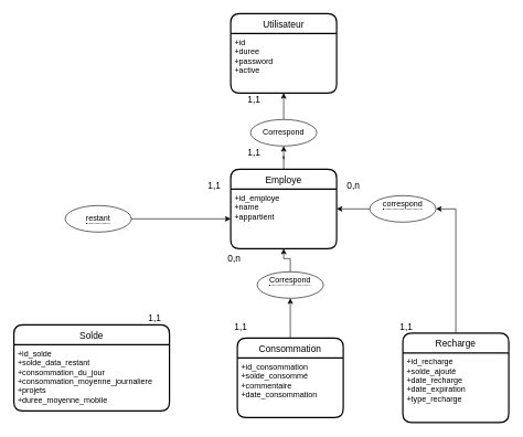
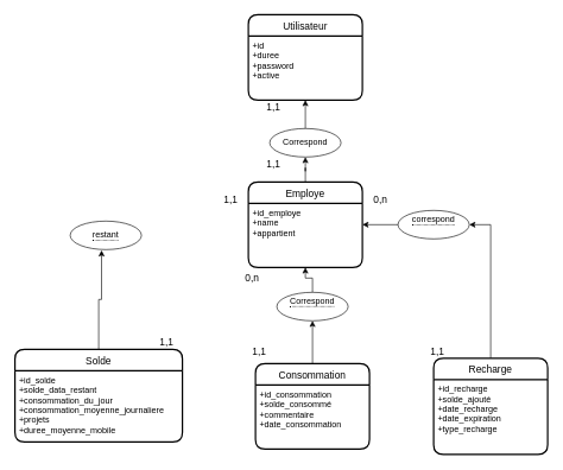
  <mxCell id="0" />
  <mxCell id="1" parent="0" />
  <mxCell id="2" style="edgeStyle=orthogonalEdgeStyle;rounded=0;orthogonalLoop=1;jettySize=auto;html=1;exitX=0;exitY=0.5;exitDx=0;exitDy=0;entryX=1;entryY=0.5;entryDx=0;entryDy=0;strokeColor=#000000;" parent="1" source="3" target="22" edge="1"><mxGeometry relative="1" as="geometry" /></mxCell>
  <mxCell id="3" value="&lt;span style=&quot;border-bottom: 1px dotted&quot;&gt;correspond&lt;br&gt;&lt;br&gt;&lt;/span&gt;" style="ellipse;whiteSpace=wrap;html=1;align=center;" parent="1" vertex="1"><mxGeometry x="558" y="295" width="100" height="40" as="geometry" /></mxCell>
+ <mxCell id="4" style="edgeStyle=orthogonalEdgeStyle;rounded=0;orthogonalLoop=1;jettySize=auto;html=1;entryX=0.44;entryY=1.025;entryDx=0;entryDy=0;entryPerimeter=0;strokeColor=#000000;" parent="1" source="17" target="14" edge="1"><mxGeometry relative="1" as="geometry" /></mxCell>
  <mxCell id="5" value="&lt;font style=&quot;font-size: 14px&quot;&gt;1,1&lt;/font&gt;" style="text;html=1;align=center;verticalAlign=middle;resizable=0;points=[];autosize=1;" parent="1" vertex="1"><mxGeometry x="598" y="482.5" width="30" height="20" as="geometry" /></mxCell>
  <mxCell id="6" value="&lt;font style=&quot;font-size: 14px&quot;&gt;0,n&lt;/font&gt;" style="text;html=1;align=center;verticalAlign=middle;resizable=0;points=[];autosize=1;" parent="1" vertex="1"><mxGeometry x="518" y="270" width="30" height="20" as="geometry" /></mxCell>
  <mxCell id="7" style="edgeStyle=orthogonalEdgeStyle;rounded=0;orthogonalLoop=1;jettySize=auto;html=1;entryX=1;entryY=0.5;entryDx=0;entryDy=0;strokeColor=#000000;" parent="1" source="25" target="3" edge="1"><mxGeometry relative="1" as="geometry" /></mxCell>
  <mxCell id="8" style="edgeStyle=orthogonalEdgeStyle;rounded=0;orthogonalLoop=1;jettySize=auto;html=1;strokeColor=#000000;" parent="1" source="9" target="23" edge="1"><mxGeometry relative="1" as="geometry" /></mxCell>
  <mxCell id="9" value="&lt;span style=&quot;border-bottom: 1px dotted&quot;&gt;Correspond&lt;br&gt;&lt;br&gt;&lt;/span&gt;" style="ellipse;whiteSpace=wrap;html=1;align=center;" parent="1" vertex="1"><mxGeometry x="388" y="410" width="100" height="40" as="geometry" /></mxCell>
  <mxCell id="10" style="edgeStyle=orthogonalEdgeStyle;rounded=0;orthogonalLoop=1;jettySize=auto;html=1;strokeColor=#000000;" parent="1" source="20" target="9" edge="1"><mxGeometry relative="1" as="geometry"><mxPoint x="328" y="300" as="targetPoint" /></mxGeometry></mxCell>
  <mxCell id="11" value="&lt;font style=&quot;font-size: 14px&quot;&gt;1,1&lt;/font&gt;" style="text;html=1;align=center;verticalAlign=middle;resizable=0;points=[];autosize=1;" parent="1" vertex="1"><mxGeometry x="348" y="482.5" width="30" height="20" as="geometry" /></mxCell>
  <mxCell id="12" value="&lt;font style=&quot;font-size: 14px&quot;&gt;0,n&lt;/font&gt;" style="text;html=1;align=center;verticalAlign=middle;resizable=0;points=[];autosize=1;" parent="1" vertex="1"><mxGeometry x="338" y="380" width="30" height="20" as="geometry" /></mxCell>
- <mxCell id="13" style="edgeStyle=orthogonalEdgeStyle;rounded=0;orthogonalLoop=1;jettySize=auto;html=1;entryX=0;entryY=0.5;entryDx=0;entryDy=0;strokeColor=#000000;" parent="1" source="14" target="23" edge="1"><mxGeometry relative="1" as="geometry" /></mxCell>
  <mxCell id="14" value="&lt;span style=&quot;border-bottom: 1px dotted&quot;&gt;restant&lt;/span&gt;" style="ellipse;whiteSpace=wrap;html=1;align=center;" parent="1" vertex="1"><mxGeometry x="98" y="310" width="100" height="40" as="geometry" /></mxCell>
  <mxCell id="15" value="&lt;font style=&quot;font-size: 14px&quot;&gt;1,1&lt;/font&gt;" style="text;html=1;align=center;verticalAlign=middle;resizable=0;points=[];autosize=1;" parent="1" vertex="1"><mxGeometry x="218" y="470" width="30" height="20" as="geometry" /></mxCell>
  <mxCell id="16" value="&lt;font style=&quot;font-size: 14px&quot;&gt;1,1&lt;/font&gt;" style="text;html=1;align=center;verticalAlign=middle;resizable=0;points=[];autosize=1;" parent="1" vertex="1"><mxGeometry x="308" y="270" width="30" height="20" as="geometry" /></mxCell>
  <mxCell id="17" value="Solde" style="swimlane;childLayout=stackLayout;horizontal=1;startSize=30;horizontalStack=0;rounded=1;fontSize=14;fontStyle=0;strokeWidth=2;resizeParent=0;resizeLast=1;shadow=0;dashed=0;align=center;" parent="1" vertex="1"><mxGeometry x="20.5" y="490" width="235" height="130" as="geometry" /></mxCell>
  <mxCell id="18" value="+id_solde&#10;+solde_data_restant&#10;+consommation_du_jour&#10;+consommation_moyenne_journaliere&#10;+projets&#10;+duree_moyenne_mobile" style="align=left;strokeColor=none;fillColor=none;spacingLeft=4;fontSize=12;verticalAlign=top;resizable=0;rotatable=0;part=1;" parent="17" vertex="1"><mxGeometry y="30" width="235" height="100" as="geometry" /></mxCell>
  <mxCell id="19" value="Consommation" style="swimlane;childLayout=stackLayout;horizontal=1;startSize=30;horizontalStack=0;rounded=1;fontSize=14;fontStyle=0;strokeWidth=2;resizeParent=0;resizeLast=1;shadow=0;dashed=0;align=center;" parent="1" vertex="1"><mxGeometry x="358" y="510" width="160" height="120" as="geometry" /></mxCell>
  <mxCell id="20" value="+id_consommation&#10;+solde_consommé&#10;+commentaire&#10;+date_consommation" style="align=left;strokeColor=none;fillColor=none;spacingLeft=4;fontSize=12;verticalAlign=top;resizable=0;rotatable=0;part=1;" parent="19" vertex="1"><mxGeometry y="30" width="160" height="90" as="geometry" /></mxCell>
  <mxCell id="21" style="edgeStyle=orthogonalEdgeStyle;rounded=0;orthogonalLoop=1;jettySize=auto;html=1;entryX=0.5;entryY=1;entryDx=0;entryDy=0;" edge="1" parent="1" source="22" target="27"><mxGeometry relative="1" as="geometry" /></mxCell>
  <mxCell id="22" value="Employe" style="swimlane;childLayout=stackLayout;horizontal=1;startSize=30;horizontalStack=0;rounded=1;fontSize=14;fontStyle=0;strokeWidth=2;resizeParent=0;resizeLast=1;shadow=0;dashed=0;align=center;" parent="1" vertex="1"><mxGeometry x="348" y="255" width="160" height="120" as="geometry" /></mxCell>
  <mxCell id="23" value="+id_employe&#10;+name&#10;+appartient" style="align=left;strokeColor=none;fillColor=none;spacingLeft=4;fontSize=12;verticalAlign=top;resizable=0;rotatable=0;part=1;" parent="22" vertex="1"><mxGeometry y="30" width="160" height="90" as="geometry" /></mxCell>
  <mxCell id="24" value="Recharge" style="swimlane;childLayout=stackLayout;horizontal=1;startSize=30;horizontalStack=0;rounded=1;fontSize=14;fontStyle=0;strokeWidth=2;resizeParent=0;resizeLast=1;shadow=0;dashed=0;align=center;" parent="1" vertex="1"><mxGeometry x="608" y="502.5" width="160" height="135" as="geometry" /></mxCell>
  <mxCell id="25" value="+id_recharge&#10;+solde_ajouté&#10;+date_recharge&#10;+date_expiration&#10;+type_recharge" style="align=left;strokeColor=none;fillColor=none;spacingLeft=4;fontSize=12;verticalAlign=top;resizable=0;rotatable=0;part=1;" parent="24" vertex="1"><mxGeometry y="30" width="160" height="105" as="geometry" /></mxCell>
  <mxCell id="26" style="edgeStyle=orthogonalEdgeStyle;rounded=0;orthogonalLoop=1;jettySize=auto;html=1;" edge="1" parent="1" source="27" target="29"><mxGeometry relative="1" as="geometry" /></mxCell>
  <mxCell id="27" value="Correspond" style="ellipse;whiteSpace=wrap;html=1;align=center;" vertex="1" parent="1"><mxGeometry x="378" y="180" width="100" height="40" as="geometry" /></mxCell>
  <mxCell id="28" value="Utilisateur" style="swimlane;childLayout=stackLayout;horizontal=1;startSize=30;horizontalStack=0;rounded=1;fontSize=14;fontStyle=0;strokeWidth=2;resizeParent=0;resizeLast=1;shadow=0;dashed=0;align=center;" vertex="1" parent="1"><mxGeometry x="348" width="160" height="120" as="geometry" y="20" /></mxCell>
  <mxCell id="29" value="+id&#10;+duree&#10;+password&#10;+active" style="align=left;strokeColor=none;fillColor=none;spacingLeft=4;fontSize=12;verticalAlign=top;resizable=0;rotatable=0;part=1;" vertex="1" parent="28"><mxGeometry y="30" width="160" height="90" as="geometry" /></mxCell>
  <mxCell id="30" value="&lt;font style=&quot;font-size: 14px&quot;&gt;1,1&lt;/font&gt;" style="text;html=1;align=center;verticalAlign=middle;resizable=0;points=[];autosize=1;" vertex="1" parent="1"><mxGeometry x="368" y="220" width="30" height="20" as="geometry" /></mxCell>
  <mxCell id="31" value="&lt;font style=&quot;font-size: 14px&quot;&gt;1,1&lt;/font&gt;" style="text;html=1;align=center;verticalAlign=middle;resizable=0;points=[];autosize=1;" vertex="1" parent="1"><mxGeometry x="368" y="140" width="30" height="20" as="geometry" /></mxCell>
